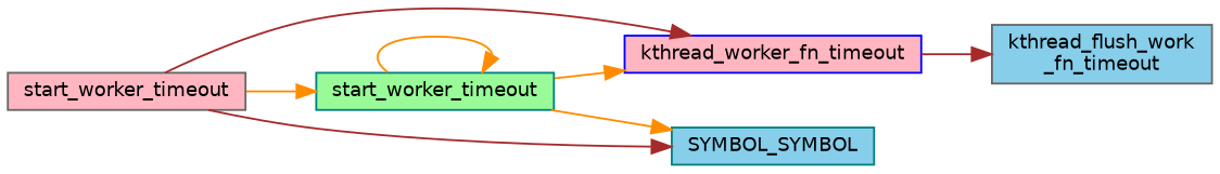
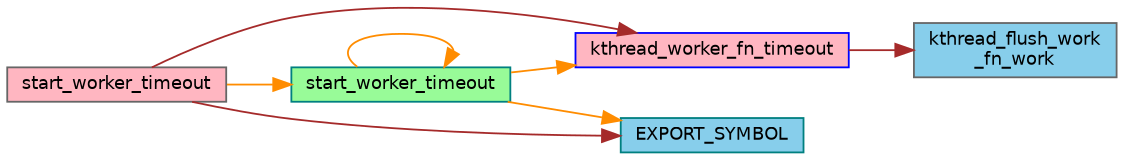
  digraph {
    fontname="DejaVu Sans"
    rankdir=LR
    node [color=gray40 fillcolor=lightpink fontname="DejaVu Sans" fontsize=10 shape=record style=filled]
    edge [color=darkorange fontname="DejaVu Sans" fontsize=10 labelfontname=Helvetica labelfontsize=10 style=solid]
    n1 [fontcolor=black height=0.2 label=start_worker_timeout width=0.4]
    n2 [color=blue height=0.2 label=kthread_worker_fn_timeout width=0.4]
-   n3 [color=teal fillcolor=skyblue height=0.2 label=SYMBOL_SYMBOL width=0.4]
+   n3 [color=teal fillcolor=skyblue height=0.2 label=EXPORT_SYMBOL width=0.4]
    n4 [color=teal fillcolor=palegreen height=0.2 label=start_worker_timeout width=0.4]
-   n5 [fillcolor=skyblue height=0.2 label="kthread_flush_work\l_fn_timeout" width=0.4]
+   n5 [fillcolor=skyblue height=0.2 label="kthread_flush_work\l_fn_work" width=0.4]
    n1 -> n2 [color=brown]
    n1 -> n3 [color=brown]
    n1 -> n4
    n2 -> n5 [color=brown]
    n4 -> n2
    n4 -> n3
    n4 -> n4
  }
